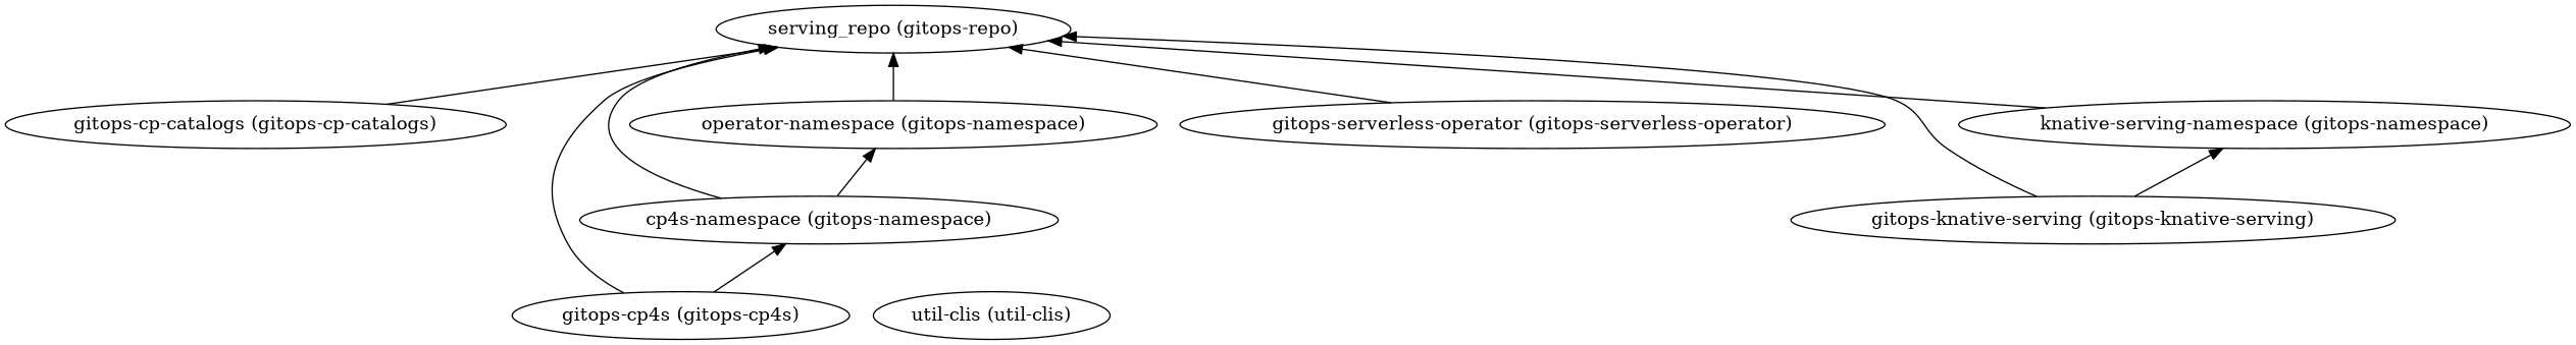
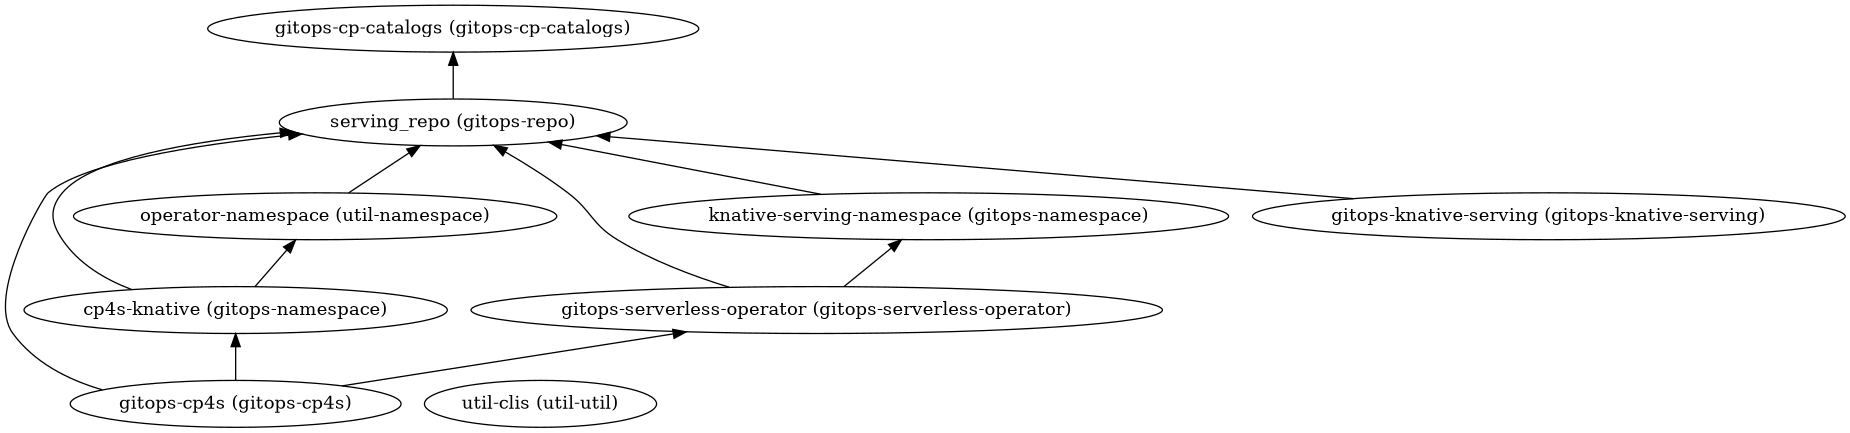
  digraph {
    rankdir=BT
    n1 [label="serving_repo (gitops-repo)"]
    "gitops-cp-catalogs (gitops-cp-catalogs)"
    "gitops-cp4s (gitops-cp4s)"
-   "cp4s-namespace (gitops-namespace)"
+   "cp4s-namespace (gitops-namespace)" [label="cp4s-knative (gitops-namespace)"]
    "gitops-serverless-operator (gitops-serverless-operator)"
-   "operator-namespace (gitops-namespace)"
+   "operator-namespace (gitops-namespace)" [label="operator-namespace (util-namespace)"]
    "gitops-knative-serving (gitops-knative-serving)"
    "knative-serving-namespace (gitops-namespace)"
-   "util-clis (util-clis)"
-   "gitops-cp-catalogs (gitops-cp-catalogs)" -> n1
+   "util-clis (util-clis)" [label="util-clis (util-util)"]
+   n1 -> "gitops-cp-catalogs (gitops-cp-catalogs)"
    "gitops-cp4s (gitops-cp4s)" -> n1
    "gitops-cp4s (gitops-cp4s)" -> "cp4s-namespace (gitops-namespace)"
+   "gitops-cp4s (gitops-cp4s)" -> "gitops-serverless-operator (gitops-serverless-operator)"
    "cp4s-namespace (gitops-namespace)" -> n1
    "cp4s-namespace (gitops-namespace)" -> "operator-namespace (gitops-namespace)"
    "gitops-serverless-operator (gitops-serverless-operator)" -> n1
    "operator-namespace (gitops-namespace)" -> n1
    "gitops-knative-serving (gitops-knative-serving)" -> n1
-   "gitops-knative-serving (gitops-knative-serving)" -> "knative-serving-namespace (gitops-namespace)"
+   "gitops-serverless-operator (gitops-serverless-operator)" -> "knative-serving-namespace (gitops-namespace)"
    "knative-serving-namespace (gitops-namespace)" -> n1
  }
